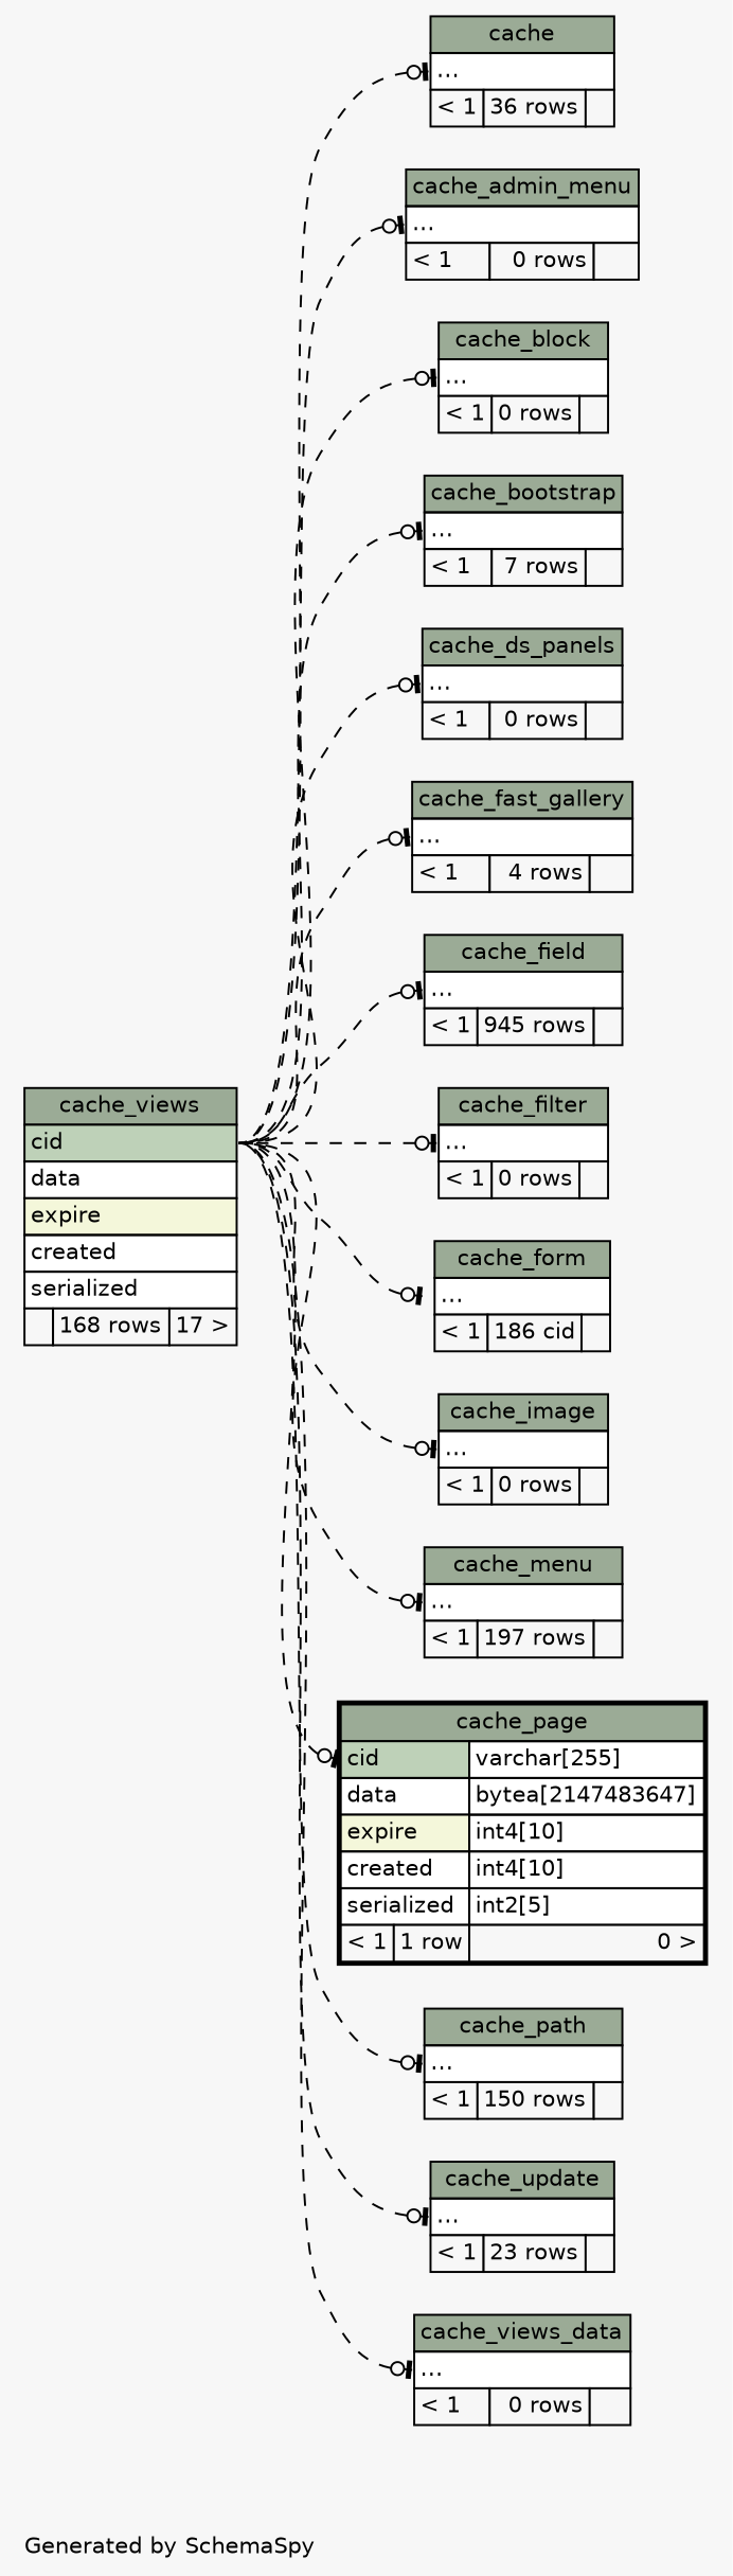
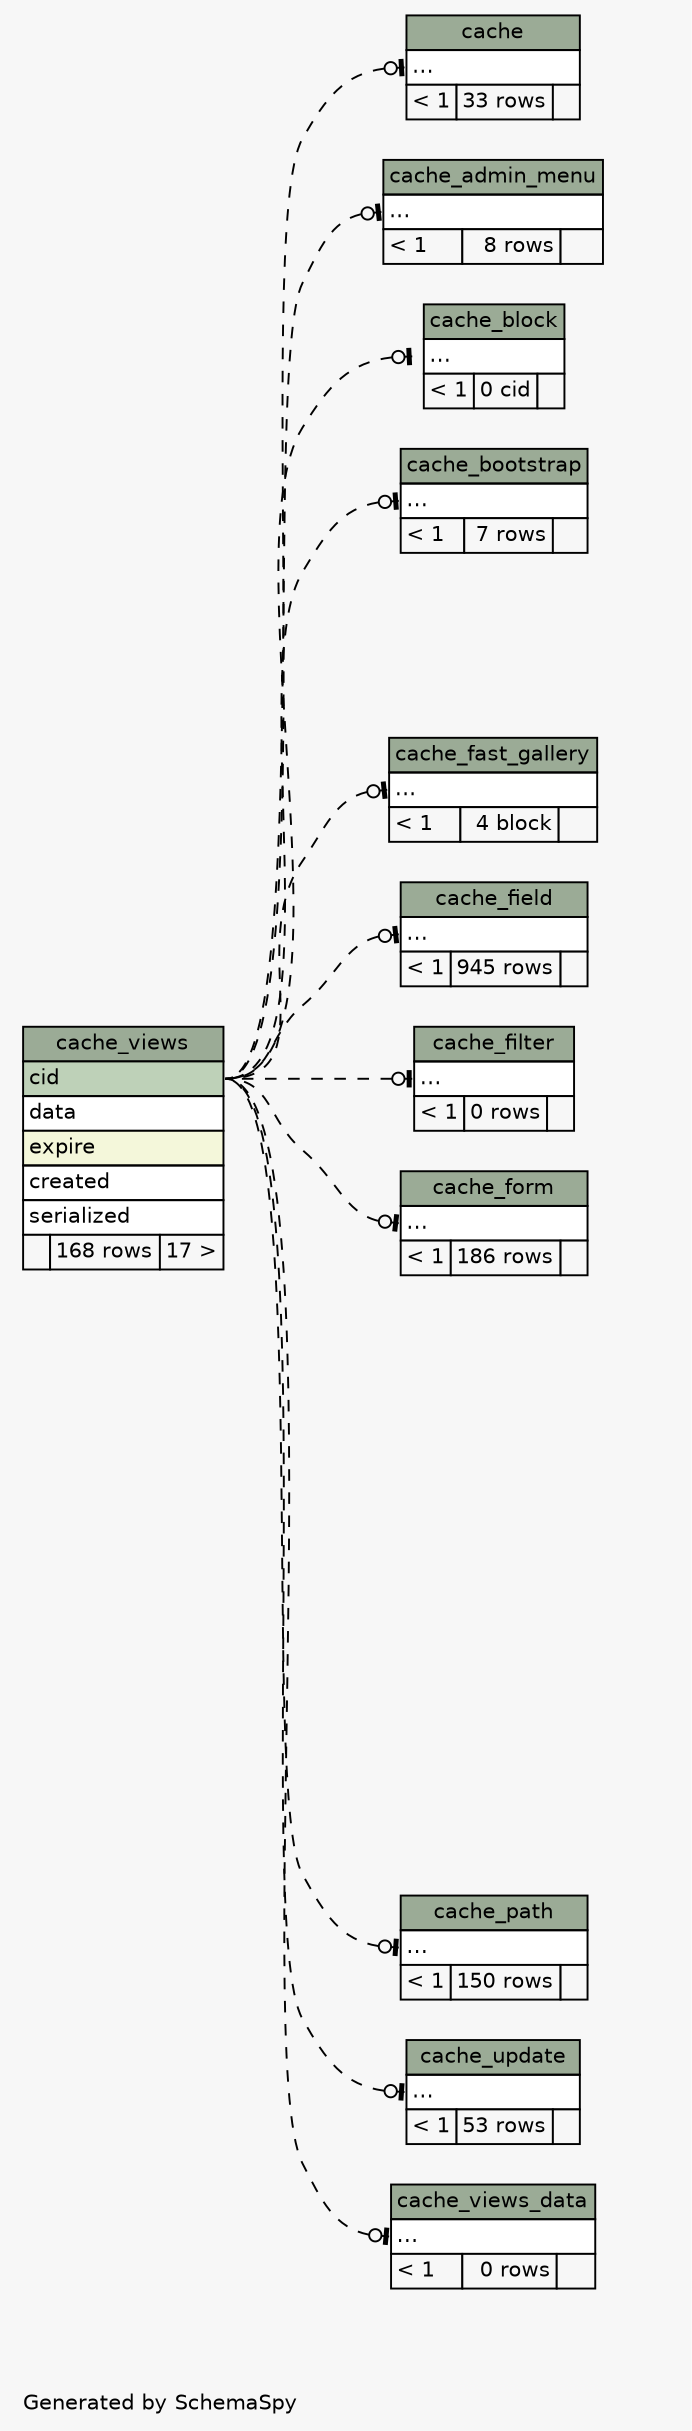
  digraph {
    bgcolor="#f7f7f7"
    fontname=Helvetica
    fontsize=11
    label="\nGenerated by SchemaSpy"
    labeljust=l
    nodesep=0.18
    rankdir=RL
    ranksep=0.46
    node [fontname=Helvetica fontsize=11 shape=plaintext]
    edge [arrowhead=none arrowsize=0.8 arrowtail=teeodot dir=back headport="cid:e" style=dashed tailport="elipses:w"]
-   n1 [label=<     <TABLE BORDER="0" CELLBORDER="1" CELLSPACING="0" BGCOLOR="#ffffff">       <TR><TD COLSPAN="3" BGCOLOR="#9bab96" ALIGN="CENTER">cache</TD></TR>       <TR><TD PORT="elipses" COLSPAN="3" ALIGN="LEFT">...</TD></TR>       <TR><TD ALIGN="LEFT" BGCOLOR="#f7f7f7">&lt; 1</TD><TD ALIGN="RIGHT" BGCOLOR="#f7f7f7">36 rows</TD><TD ALIGN="RIGHT" BGCOLOR="#f7f7f7">  </TD></TR>     </TABLE>>]
+   n1 [label=<     <TABLE BORDER="0" CELLBORDER="1" CELLSPACING="0" BGCOLOR="#ffffff">       <TR><TD COLSPAN="3" BGCOLOR="#9bab96" ALIGN="CENTER">cache</TD></TR>       <TR><TD PORT="elipses" COLSPAN="3" ALIGN="LEFT">...</TD></TR>       <TR><TD ALIGN="LEFT" BGCOLOR="#f7f7f7">&lt; 1</TD><TD ALIGN="RIGHT" BGCOLOR="#f7f7f7">33 rows</TD><TD ALIGN="RIGHT" BGCOLOR="#f7f7f7">  </TD></TR>     </TABLE>>]
    n2 [label=<     <TABLE BORDER="0" CELLBORDER="1" CELLSPACING="0" BGCOLOR="#ffffff">       <TR><TD COLSPAN="3" BGCOLOR="#9bab96" ALIGN="CENTER">cache_views</TD></TR>       <TR><TD PORT="cid" COLSPAN="3" BGCOLOR="#bed1b8" ALIGN="LEFT">cid</TD></TR>       <TR><TD PORT="data" COLSPAN="3" ALIGN="LEFT">data</TD></TR>       <TR><TD PORT="expire" COLSPAN="3" BGCOLOR="#f4f7da" ALIGN="LEFT">expire</TD></TR>       <TR><TD PORT="created" COLSPAN="3" ALIGN="LEFT">created</TD></TR>       <TR><TD PORT="serialized" COLSPAN="3" ALIGN="LEFT">serialized</TD></TR>       <TR><TD ALIGN="LEFT" BGCOLOR="#f7f7f7">  </TD><TD ALIGN="RIGHT" BGCOLOR="#f7f7f7">168 rows</TD><TD ALIGN="RIGHT" BGCOLOR="#f7f7f7">17 &gt;</TD></TR>     </TABLE>>]
-   n3 [label=<     <TABLE BORDER="0" CELLBORDER="1" CELLSPACING="0" BGCOLOR="#ffffff">       <TR><TD COLSPAN="3" BGCOLOR="#9bab96" ALIGN="CENTER">cache_admin_menu</TD></TR>       <TR><TD PORT="elipses" COLSPAN="3" ALIGN="LEFT">...</TD></TR>       <TR><TD ALIGN="LEFT" BGCOLOR="#f7f7f7">&lt; 1</TD><TD ALIGN="RIGHT" BGCOLOR="#f7f7f7">0 rows</TD><TD ALIGN="RIGHT" BGCOLOR="#f7f7f7">  </TD></TR>     </TABLE>>]
-   n4 [label=<     <TABLE BORDER="0" CELLBORDER="1" CELLSPACING="0" BGCOLOR="#ffffff">       <TR><TD COLSPAN="3" BGCOLOR="#9bab96" ALIGN="CENTER">cache_block</TD></TR>       <TR><TD PORT="elipses" COLSPAN="3" ALIGN="LEFT">...</TD></TR>       <TR><TD ALIGN="LEFT" BGCOLOR="#f7f7f7">&lt; 1</TD><TD ALIGN="RIGHT" BGCOLOR="#f7f7f7">0 rows</TD><TD ALIGN="RIGHT" BGCOLOR="#f7f7f7">  </TD></TR>     </TABLE>>]
+   n3 [label=<     <TABLE BORDER="0" CELLBORDER="1" CELLSPACING="0" BGCOLOR="#ffffff">       <TR><TD COLSPAN="3" BGCOLOR="#9bab96" ALIGN="CENTER">cache_admin_menu</TD></TR>       <TR><TD PORT="elipses" COLSPAN="3" ALIGN="LEFT">...</TD></TR>       <TR><TD ALIGN="LEFT" BGCOLOR="#f7f7f7">&lt; 1</TD><TD ALIGN="RIGHT" BGCOLOR="#f7f7f7">8 rows</TD><TD ALIGN="RIGHT" BGCOLOR="#f7f7f7">  </TD></TR>     </TABLE>>]
+   n4 [label=<     <TABLE BORDER="0" CELLBORDER="1" CELLSPACING="0" BGCOLOR="#ffffff">       <TR><TD COLSPAN="3" BGCOLOR="#9bab96" ALIGN="CENTER">cache_block</TD></TR>       <TR><TD PORT="elipses" COLSPAN="3" ALIGN="LEFT">...</TD></TR>       <TR><TD ALIGN="LEFT" BGCOLOR="#f7f7f7">&lt; 1</TD><TD ALIGN="RIGHT" BGCOLOR="#f7f7f7">0 cid</TD><TD ALIGN="RIGHT" BGCOLOR="#f7f7f7">  </TD></TR>     </TABLE>>]
    n5 [label=<     <TABLE BORDER="0" CELLBORDER="1" CELLSPACING="0" BGCOLOR="#ffffff">       <TR><TD COLSPAN="3" BGCOLOR="#9bab96" ALIGN="CENTER">cache_bootstrap</TD></TR>       <TR><TD PORT="elipses" COLSPAN="3" ALIGN="LEFT">...</TD></TR>       <TR><TD ALIGN="LEFT" BGCOLOR="#f7f7f7">&lt; 1</TD><TD ALIGN="RIGHT" BGCOLOR="#f7f7f7">7 rows</TD><TD ALIGN="RIGHT" BGCOLOR="#f7f7f7">  </TD></TR>     </TABLE>>]
-   n6 [label=<     <TABLE BORDER="0" CELLBORDER="1" CELLSPACING="0" BGCOLOR="#ffffff">       <TR><TD COLSPAN="3" BGCOLOR="#9bab96" ALIGN="CENTER">cache_ds_panels</TD></TR>       <TR><TD PORT="elipses" COLSPAN="3" ALIGN="LEFT">...</TD></TR>       <TR><TD ALIGN="LEFT" BGCOLOR="#f7f7f7">&lt; 1</TD><TD ALIGN="RIGHT" BGCOLOR="#f7f7f7">0 rows</TD><TD ALIGN="RIGHT" BGCOLOR="#f7f7f7">  </TD></TR>     </TABLE>>]
-   n7 [label=<     <TABLE BORDER="0" CELLBORDER="1" CELLSPACING="0" BGCOLOR="#ffffff">       <TR><TD COLSPAN="3" BGCOLOR="#9bab96" ALIGN="CENTER">cache_fast_gallery</TD></TR>       <TR><TD PORT="elipses" COLSPAN="3" ALIGN="LEFT">...</TD></TR>       <TR><TD ALIGN="LEFT" BGCOLOR="#f7f7f7">&lt; 1</TD><TD ALIGN="RIGHT" BGCOLOR="#f7f7f7">4 rows</TD><TD ALIGN="RIGHT" BGCOLOR="#f7f7f7">  </TD></TR>     </TABLE>>]
+   n7 [label=<     <TABLE BORDER="0" CELLBORDER="1" CELLSPACING="0" BGCOLOR="#ffffff">       <TR><TD COLSPAN="3" BGCOLOR="#9bab96" ALIGN="CENTER">cache_fast_gallery</TD></TR>       <TR><TD PORT="elipses" COLSPAN="3" ALIGN="LEFT">...</TD></TR>       <TR><TD ALIGN="LEFT" BGCOLOR="#f7f7f7">&lt; 1</TD><TD ALIGN="RIGHT" BGCOLOR="#f7f7f7">4 block</TD><TD ALIGN="RIGHT" BGCOLOR="#f7f7f7">  </TD></TR>     </TABLE>>]
    n8 [label=<     <TABLE BORDER="0" CELLBORDER="1" CELLSPACING="0" BGCOLOR="#ffffff">       <TR><TD COLSPAN="3" BGCOLOR="#9bab96" ALIGN="CENTER">cache_field</TD></TR>       <TR><TD PORT="elipses" COLSPAN="3" ALIGN="LEFT">...</TD></TR>       <TR><TD ALIGN="LEFT" BGCOLOR="#f7f7f7">&lt; 1</TD><TD ALIGN="RIGHT" BGCOLOR="#f7f7f7">945 rows</TD><TD ALIGN="RIGHT" BGCOLOR="#f7f7f7">  </TD></TR>     </TABLE>>]
    n9 [label=<     <TABLE BORDER="0" CELLBORDER="1" CELLSPACING="0" BGCOLOR="#ffffff">       <TR><TD COLSPAN="3" BGCOLOR="#9bab96" ALIGN="CENTER">cache_filter</TD></TR>       <TR><TD PORT="elipses" COLSPAN="3" ALIGN="LEFT">...</TD></TR>       <TR><TD ALIGN="LEFT" BGCOLOR="#f7f7f7">&lt; 1</TD><TD ALIGN="RIGHT" BGCOLOR="#f7f7f7">0 rows</TD><TD ALIGN="RIGHT" BGCOLOR="#f7f7f7">  </TD></TR>     </TABLE>>]
-   n10 [label=<     <TABLE BORDER="0" CELLBORDER="1" CELLSPACING="0" BGCOLOR="#ffffff">       <TR><TD COLSPAN="3" BGCOLOR="#9bab96" ALIGN="CENTER">cache_form</TD></TR>       <TR><TD PORT="elipses" COLSPAN="3" ALIGN="LEFT">...</TD></TR>       <TR><TD ALIGN="LEFT" BGCOLOR="#f7f7f7">&lt; 1</TD><TD ALIGN="RIGHT" BGCOLOR="#f7f7f7">186 cid</TD><TD ALIGN="RIGHT" BGCOLOR="#f7f7f7">  </TD></TR>     </TABLE>>]
-   n11 [label=<     <TABLE BORDER="0" CELLBORDER="1" CELLSPACING="0" BGCOLOR="#ffffff">       <TR><TD COLSPAN="3" BGCOLOR="#9bab96" ALIGN="CENTER">cache_image</TD></TR>       <TR><TD PORT="elipses" COLSPAN="3" ALIGN="LEFT">...</TD></TR>       <TR><TD ALIGN="LEFT" BGCOLOR="#f7f7f7">&lt; 1</TD><TD ALIGN="RIGHT" BGCOLOR="#f7f7f7">0 rows</TD><TD ALIGN="RIGHT" BGCOLOR="#f7f7f7">  </TD></TR>     </TABLE>>]
-   n12 [label=<     <TABLE BORDER="0" CELLBORDER="1" CELLSPACING="0" BGCOLOR="#ffffff">       <TR><TD COLSPAN="3" BGCOLOR="#9bab96" ALIGN="CENTER">cache_menu</TD></TR>       <TR><TD PORT="elipses" COLSPAN="3" ALIGN="LEFT">...</TD></TR>       <TR><TD ALIGN="LEFT" BGCOLOR="#f7f7f7">&lt; 1</TD><TD ALIGN="RIGHT" BGCOLOR="#f7f7f7">197 rows</TD><TD ALIGN="RIGHT" BGCOLOR="#f7f7f7">  </TD></TR>     </TABLE>>]
-   n13 [label=<     <TABLE BORDER="2" CELLBORDER="1" CELLSPACING="0" BGCOLOR="#ffffff">       <TR><TD COLSPAN="3" BGCOLOR="#9bab96" ALIGN="CENTER">cache_page</TD></TR>       <TR><TD PORT="cid" COLSPAN="2" BGCOLOR="#bed1b8" ALIGN="LEFT">cid</TD><TD PORT="cid.type" ALIGN="LEFT">varchar[255]</TD></TR>       <TR><TD PORT="data" COLSPAN="2" ALIGN="LEFT">data</TD><TD PORT="data.type" ALIGN="LEFT">bytea[2147483647]</TD></TR>       <TR><TD PORT="expire" COLSPAN="2" BGCOLOR="#f4f7da" ALIGN="LEFT">expire</TD><TD PORT="expire.type" ALIGN="LEFT">int4[10]</TD></TR>       <TR><TD PORT="created" COLSPAN="2" ALIGN="LEFT">created</TD><TD PORT="created.type" ALIGN="LEFT">int4[10]</TD></TR>       <TR><TD PORT="serialized" COLSPAN="2" ALIGN="LEFT">serialized</TD><TD PORT="serialized.type" ALIGN="LEFT">int2[5]</TD></TR>       <TR><TD ALIGN="LEFT" BGCOLOR="#f7f7f7">&lt; 1</TD><TD ALIGN="RIGHT" BGCOLOR="#f7f7f7">1 row</TD><TD ALIGN="RIGHT" BGCOLOR="#f7f7f7">0 &gt;</TD></TR>     </TABLE>>]
+   n10 [label=<     <TABLE BORDER="0" CELLBORDER="1" CELLSPACING="0" BGCOLOR="#ffffff">       <TR><TD COLSPAN="3" BGCOLOR="#9bab96" ALIGN="CENTER">cache_form</TD></TR>       <TR><TD PORT="elipses" COLSPAN="3" ALIGN="LEFT">...</TD></TR>       <TR><TD ALIGN="LEFT" BGCOLOR="#f7f7f7">&lt; 1</TD><TD ALIGN="RIGHT" BGCOLOR="#f7f7f7">186 rows</TD><TD ALIGN="RIGHT" BGCOLOR="#f7f7f7">  </TD></TR>     </TABLE>>]
    n14 [label=<     <TABLE BORDER="0" CELLBORDER="1" CELLSPACING="0" BGCOLOR="#ffffff">       <TR><TD COLSPAN="3" BGCOLOR="#9bab96" ALIGN="CENTER">cache_path</TD></TR>       <TR><TD PORT="elipses" COLSPAN="3" ALIGN="LEFT">...</TD></TR>       <TR><TD ALIGN="LEFT" BGCOLOR="#f7f7f7">&lt; 1</TD><TD ALIGN="RIGHT" BGCOLOR="#f7f7f7">150 rows</TD><TD ALIGN="RIGHT" BGCOLOR="#f7f7f7">  </TD></TR>     </TABLE>>]
-   n15 [label=<     <TABLE BORDER="0" CELLBORDER="1" CELLSPACING="0" BGCOLOR="#ffffff">       <TR><TD COLSPAN="3" BGCOLOR="#9bab96" ALIGN="CENTER">cache_update</TD></TR>       <TR><TD PORT="elipses" COLSPAN="3" ALIGN="LEFT">...</TD></TR>       <TR><TD ALIGN="LEFT" BGCOLOR="#f7f7f7">&lt; 1</TD><TD ALIGN="RIGHT" BGCOLOR="#f7f7f7">23 rows</TD><TD ALIGN="RIGHT" BGCOLOR="#f7f7f7">  </TD></TR>     </TABLE>>]
+   n15 [label=<     <TABLE BORDER="0" CELLBORDER="1" CELLSPACING="0" BGCOLOR="#ffffff">       <TR><TD COLSPAN="3" BGCOLOR="#9bab96" ALIGN="CENTER">cache_update</TD></TR>       <TR><TD PORT="elipses" COLSPAN="3" ALIGN="LEFT">...</TD></TR>       <TR><TD ALIGN="LEFT" BGCOLOR="#f7f7f7">&lt; 1</TD><TD ALIGN="RIGHT" BGCOLOR="#f7f7f7">53 rows</TD><TD ALIGN="RIGHT" BGCOLOR="#f7f7f7">  </TD></TR>     </TABLE>>]
    n16 [label=<     <TABLE BORDER="0" CELLBORDER="1" CELLSPACING="0" BGCOLOR="#ffffff">       <TR><TD COLSPAN="3" BGCOLOR="#9bab96" ALIGN="CENTER">cache_views_data</TD></TR>       <TR><TD PORT="elipses" COLSPAN="3" ALIGN="LEFT">...</TD></TR>       <TR><TD ALIGN="LEFT" BGCOLOR="#f7f7f7">&lt; 1</TD><TD ALIGN="RIGHT" BGCOLOR="#f7f7f7">0 rows</TD><TD ALIGN="RIGHT" BGCOLOR="#f7f7f7">  </TD></TR>     </TABLE>>]
    n1 -> n2
    n3 -> n2
    n4 -> n2
    n5 -> n2
-   n6 -> n2
    n7 -> n2
    n8 -> n2
    n9 -> n2
    n10 -> n2
-   n11 -> n2
-   n12 -> n2
-   n13 -> n2 [tailport="cid:w"]
    n14 -> n2
    n15 -> n2
    n16 -> n2
  }
